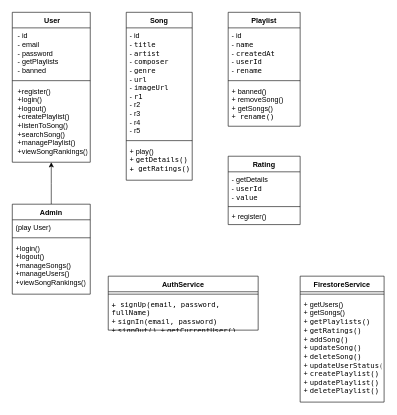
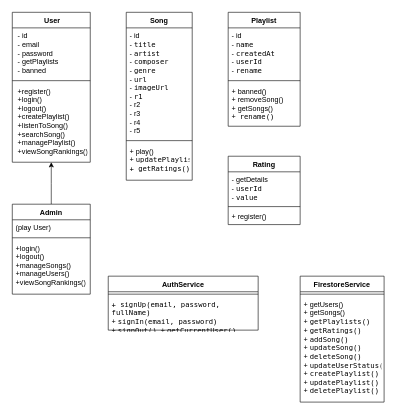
  <mxCell id="0" />
  <mxCell id="1" parent="0" />
  <mxCell id="2" style="edgeStyle=orthogonalEdgeStyle;rounded=0;orthogonalLoop=1;jettySize=auto;html=1;exitX=0.5;exitY=0;exitDx=0;exitDy=0;" edge="1" parent="1" source="7"><mxGeometry relative="1" as="geometry"><mxPoint x="160" y="310" as="sourcePoint" /><mxPoint x="85" y="270" as="targetPoint" /></mxGeometry></mxCell>
  <mxCell id="3" value="&amp;nbsp;User" style="swimlane;fontStyle=1;align=center;verticalAlign=top;childLayout=stackLayout;horizontal=1;startSize=26;horizontalStack=0;resizeParent=1;resizeParentMax=0;resizeLast=0;collapsible=1;marginBottom=0;whiteSpace=wrap;html=1;" vertex="1" parent="1"><mxGeometry x="20" y="20" width="130" height="250" as="geometry" /></mxCell>
  <mxCell id="4" value="&lt;div&gt;&amp;nbsp;- id&amp;nbsp; &amp;nbsp; &amp;nbsp;&lt;/div&gt;&lt;div&gt;&amp;nbsp;- email&lt;/div&gt;&lt;div&gt;&amp;nbsp;- password&lt;/div&gt;&lt;div&gt;&amp;nbsp;- getPlaylists&lt;/div&gt;&lt;div&gt;&amp;nbsp;- banned&lt;/div&gt;" style="text;strokeColor=none;fillColor=none;align=left;verticalAlign=top;spacingLeft=4;spacingRight=4;overflow=hidden;rotatable=0;points=[[0,0.5],[1,0.5]];portConstraint=eastwest;whiteSpace=wrap;html=1;" vertex="1" parent="3"><mxGeometry y="26" width="130" height="84" as="geometry" /></mxCell>
  <mxCell id="5" value="" style="line;strokeWidth=1;fillColor=none;align=left;verticalAlign=middle;spacingTop=-1;spacingLeft=3;spacingRight=3;rotatable=0;labelPosition=right;points=[];portConstraint=eastwest;strokeColor=inherit;" vertex="1" parent="3"><mxGeometry y="110" width="130" height="8" as="geometry" /></mxCell>
  <mxCell id="6" value="&lt;div&gt;&amp;nbsp;+register()&lt;/div&gt;&lt;div&gt;&amp;nbsp;+login()&lt;/div&gt;&lt;div&gt;&amp;nbsp;+logout()&lt;/div&gt;&lt;div&gt;&amp;nbsp;+createPlaylist()&lt;/div&gt;&lt;div&gt;&amp;nbsp;+listenToSong()&lt;/div&gt;&lt;div&gt;&amp;nbsp;+searchSong()&lt;/div&gt;&lt;div&gt;&amp;nbsp;+managePlaylist()&lt;/div&gt;&lt;div&gt;&amp;nbsp;+viewSongRankings()&lt;/div&gt;" style="text;strokeColor=none;fillColor=none;align=left;verticalAlign=top;spacingLeft=4;spacingRight=4;overflow=hidden;rotatable=0;points=[[0,0.5],[1,0.5]];portConstraint=eastwest;whiteSpace=wrap;html=1;" vertex="1" parent="3"><mxGeometry y="118" width="130" height="132" as="geometry" /></mxCell>
  <mxCell id="7" value="Admin" style="swimlane;fontStyle=1;align=center;verticalAlign=top;childLayout=stackLayout;horizontal=1;startSize=26;horizontalStack=0;resizeParent=1;resizeParentMax=0;resizeLast=0;collapsible=1;marginBottom=0;whiteSpace=wrap;html=1;" vertex="1" parent="1"><mxGeometry x="20" y="340" width="130" height="150" as="geometry" /></mxCell>
  <mxCell id="8" value="(play User)" style="text;strokeColor=none;fillColor=none;align=left;verticalAlign=top;spacingLeft=4;spacingRight=4;overflow=hidden;rotatable=0;points=[[0,0.5],[1,0.5]];portConstraint=eastwest;whiteSpace=wrap;html=1;" vertex="1" parent="7"><mxGeometry y="26" width="130" height="26" as="geometry" /></mxCell>
  <mxCell id="9" value="" style="line;strokeWidth=1;fillColor=none;align=left;verticalAlign=middle;spacingTop=-1;spacingLeft=3;spacingRight=3;rotatable=0;labelPosition=right;points=[];portConstraint=eastwest;strokeColor=inherit;" vertex="1" parent="7"><mxGeometry y="52" width="130" height="8" as="geometry" /></mxCell>
  <mxCell id="10" value="&lt;div&gt;&lt;div&gt;+login()&lt;/div&gt;&lt;div&gt;+logout()&lt;/div&gt;&lt;/div&gt;&lt;div&gt;+manageSongs()&lt;/div&gt;&lt;div&gt;+manageUsers()&lt;/div&gt;&lt;div&gt;+viewSongRankings()&lt;/div&gt;" style="text;strokeColor=none;fillColor=none;align=left;verticalAlign=top;spacingLeft=4;spacingRight=4;overflow=hidden;rotatable=0;points=[[0,0.5],[1,0.5]];portConstraint=eastwest;whiteSpace=wrap;html=1;" vertex="1" parent="7"><mxGeometry y="60" width="130" height="90" as="geometry" /></mxCell>
  <mxCell id="11" value="Song" style="swimlane;fontStyle=1;align=center;verticalAlign=top;childLayout=stackLayout;horizontal=1;startSize=26;horizontalStack=0;resizeParent=1;resizeParentMax=0;resizeLast=0;collapsible=1;marginBottom=0;whiteSpace=wrap;html=1;" vertex="1" parent="1"><mxGeometry x="210" y="20" width="110" height="280" as="geometry" /></mxCell>
  <mxCell id="12" value="&lt;code&gt;&lt;font face=&quot;Helvetica&quot;&gt;- id&lt;/font&gt;&lt;/code&gt;&lt;div&gt;&lt;font face=&quot;Helvetica&quot;&gt;-&amp;nbsp;&lt;code&gt;title&lt;/code&gt;&lt;/font&gt;&lt;/div&gt;&lt;div&gt;&lt;font face=&quot;Helvetica&quot;&gt;-&amp;nbsp;&lt;code&gt;artist&lt;/code&gt;&lt;/font&gt;&lt;/div&gt;&lt;div&gt;&lt;font face=&quot;Helvetica&quot;&gt;-&amp;nbsp;&lt;code&gt;composer&lt;/code&gt;&lt;/font&gt;&lt;/div&gt;&lt;div&gt;&lt;font face=&quot;Helvetica&quot;&gt;-&amp;nbsp;&lt;code&gt;genre&lt;/code&gt;&lt;/font&gt;&lt;/div&gt;&lt;div&gt;&lt;font face=&quot;Helvetica&quot;&gt;-&amp;nbsp;&lt;code&gt;url&lt;/code&gt;&lt;/font&gt;&lt;/div&gt;&lt;div&gt;&lt;font face=&quot;Helvetica&quot;&gt;-&amp;nbsp;&lt;code&gt;imageUrl&lt;/code&gt;&lt;/font&gt;&lt;/div&gt;&lt;div&gt;&lt;font face=&quot;Helvetica&quot;&gt;-&amp;nbsp;&lt;code&gt;r1&lt;/code&gt;&lt;/font&gt;&lt;/div&gt;&lt;div&gt;- r2&lt;/div&gt;&lt;div&gt;- r3&lt;/div&gt;&lt;div&gt;- r4&lt;/div&gt;&lt;div&gt;- r5&lt;/div&gt;" style="text;strokeColor=none;fillColor=none;align=left;verticalAlign=top;spacingLeft=4;spacingRight=4;overflow=hidden;rotatable=0;points=[[0,0.5],[1,0.5]];portConstraint=eastwest;whiteSpace=wrap;html=1;" vertex="1" parent="11"><mxGeometry y="26" width="110" height="184" as="geometry" /></mxCell>
  <mxCell id="13" value="" style="line;strokeWidth=1;fillColor=none;align=left;verticalAlign=middle;spacingTop=-1;spacingLeft=3;spacingRight=3;rotatable=0;labelPosition=right;points=[];portConstraint=eastwest;strokeColor=inherit;" vertex="1" parent="11"><mxGeometry y="210" width="110" height="8" as="geometry" /></mxCell>
- <mxCell id="14" value="+&amp;nbsp;play()&lt;div&gt;+&amp;nbsp;&lt;code style=&quot;background-color: transparent; color: light-dark(rgb(0, 0, 0), rgb(255, 255, 255));&quot;&gt;getDetails()&lt;/code&gt;&lt;/div&gt;&lt;div&gt;&lt;code style=&quot;background-color: transparent; color: light-dark(rgb(0, 0, 0), rgb(255, 255, 255));&quot;&gt;+&amp;nbsp;getRatings()&lt;/code&gt;&lt;/div&gt;" style="text;strokeColor=none;fillColor=none;align=left;verticalAlign=top;spacingLeft=4;spacingRight=4;overflow=hidden;rotatable=0;points=[[0,0.5],[1,0.5]];portConstraint=eastwest;whiteSpace=wrap;html=1;" vertex="1" parent="11"><mxGeometry y="218" width="110" height="62" as="geometry" /></mxCell>
+ <mxCell id="14" value="+&amp;nbsp;play()&lt;div&gt;+&amp;nbsp;&lt;code style=&quot;background-color: transparent; color: light-dark(rgb(0, 0, 0), rgb(255, 255, 255));&quot;&gt;updatePlaylist()&lt;/code&gt;&lt;/div&gt;&lt;div&gt;&lt;code style=&quot;background-color: transparent; color: light-dark(rgb(0, 0, 0), rgb(255, 255, 255));&quot;&gt;+&amp;nbsp;getRatings()&lt;/code&gt;&lt;/div&gt;" style="text;strokeColor=none;fillColor=none;align=left;verticalAlign=top;spacingLeft=4;spacingRight=4;overflow=hidden;rotatable=0;points=[[0,0.5],[1,0.5]];portConstraint=eastwest;whiteSpace=wrap;html=1;" vertex="1" parent="11"><mxGeometry y="218" width="110" height="62" as="geometry" /></mxCell>
  <mxCell id="15" value="Playlist" style="swimlane;fontStyle=1;align=center;verticalAlign=top;childLayout=stackLayout;horizontal=1;startSize=26;horizontalStack=0;resizeParent=1;resizeParentMax=0;resizeLast=0;collapsible=1;marginBottom=0;whiteSpace=wrap;html=1;" vertex="1" parent="1"><mxGeometry x="380" y="20" width="120" height="190" as="geometry" /></mxCell>
  <mxCell id="16" value="&lt;code&gt;&lt;font face=&quot;Helvetica&quot;&gt;- id&lt;/font&gt;&lt;/code&gt;&lt;div&gt;&lt;font face=&quot;Helvetica&quot;&gt;-&amp;nbsp;&lt;code&gt;name&lt;/code&gt;&lt;/font&gt;&lt;/div&gt;&lt;div&gt;&lt;font face=&quot;Helvetica&quot;&gt;-&amp;nbsp;&lt;code&gt;createdAt&lt;/code&gt;&lt;/font&gt;&lt;/div&gt;&lt;div&gt;&lt;font face=&quot;Helvetica&quot;&gt;-&amp;nbsp;&lt;code&gt;userId&lt;/code&gt;&lt;/font&gt;&lt;/div&gt;&lt;div&gt;&lt;font face=&quot;Helvetica&quot;&gt;-&amp;nbsp;&lt;code&gt;rename&lt;/code&gt;&lt;/font&gt;&lt;/div&gt;" style="text;strokeColor=none;fillColor=none;align=left;verticalAlign=top;spacingLeft=4;spacingRight=4;overflow=hidden;rotatable=0;points=[[0,0.5],[1,0.5]];portConstraint=eastwest;whiteSpace=wrap;html=1;" vertex="1" parent="15"><mxGeometry y="26" width="120" height="84" as="geometry" /></mxCell>
  <mxCell id="17" value="" style="line;strokeWidth=1;fillColor=none;align=left;verticalAlign=middle;spacingTop=-1;spacingLeft=3;spacingRight=3;rotatable=0;labelPosition=right;points=[];portConstraint=eastwest;strokeColor=inherit;" vertex="1" parent="15"><mxGeometry y="110" width="120" height="8" as="geometry" /></mxCell>
  <mxCell id="18" value="&lt;code&gt;&lt;font face=&quot;Helvetica&quot;&gt;+ banned()&lt;/font&gt;&lt;/code&gt;&lt;div&gt;&lt;code&gt;&lt;font face=&quot;Helvetica&quot;&gt;+&amp;nbsp;removeSong()&lt;/font&gt;&lt;/code&gt;&lt;/div&gt;&lt;div&gt;&lt;code&gt;&lt;font face=&quot;Helvetica&quot;&gt;+&amp;nbsp;getSongs()&lt;/font&gt;&lt;/code&gt;&lt;/div&gt;&lt;div&gt;+&amp;nbsp;&amp;nbsp;&lt;code&gt;rename()&lt;/code&gt;&lt;/div&gt;" style="text;strokeColor=none;fillColor=none;align=left;verticalAlign=top;spacingLeft=4;spacingRight=4;overflow=hidden;rotatable=0;points=[[0,0.5],[1,0.5]];portConstraint=eastwest;whiteSpace=wrap;html=1;" vertex="1" parent="15"><mxGeometry y="118" width="120" height="72" as="geometry" /></mxCell>
  <mxCell id="19" value="Rating " style="swimlane;fontStyle=1;align=center;verticalAlign=top;childLayout=stackLayout;horizontal=1;startSize=26;horizontalStack=0;resizeParent=1;resizeParentMax=0;resizeLast=0;collapsible=1;marginBottom=0;whiteSpace=wrap;html=1;" vertex="1" parent="1"><mxGeometry x="380" y="260" width="120" height="114" as="geometry" /></mxCell>
  <mxCell id="20" value="&lt;code&gt;&lt;font face=&quot;Helvetica&quot;&gt;- getDetails&lt;/font&gt;&lt;/code&gt;&lt;div&gt;&lt;font face=&quot;Helvetica&quot;&gt;-&amp;nbsp;&lt;code&gt;userId&lt;/code&gt;&lt;/font&gt;&lt;/div&gt;&lt;div&gt;&lt;font face=&quot;Helvetica&quot;&gt;-&amp;nbsp;&lt;code&gt;value&lt;/code&gt;&lt;/font&gt;&lt;/div&gt;" style="text;strokeColor=none;fillColor=none;align=left;verticalAlign=top;spacingLeft=4;spacingRight=4;overflow=hidden;rotatable=0;points=[[0,0.5],[1,0.5]];portConstraint=eastwest;whiteSpace=wrap;html=1;" vertex="1" parent="19"><mxGeometry y="26" width="120" height="54" as="geometry" /></mxCell>
  <mxCell id="21" value="" style="line;strokeWidth=1;fillColor=none;align=left;verticalAlign=middle;spacingTop=-1;spacingLeft=3;spacingRight=3;rotatable=0;labelPosition=right;points=[];portConstraint=eastwest;strokeColor=inherit;" vertex="1" parent="19"><mxGeometry y="80" width="120" height="8" as="geometry" /></mxCell>
  <mxCell id="22" value="&lt;font face=&quot;Helvetica&quot;&gt;+ register()&lt;/font&gt;" style="text;strokeColor=none;fillColor=none;align=left;verticalAlign=top;spacingLeft=4;spacingRight=4;overflow=hidden;rotatable=0;points=[[0,0.5],[1,0.5]];portConstraint=eastwest;whiteSpace=wrap;html=1;" vertex="1" parent="19"><mxGeometry y="88" width="120" height="26" as="geometry" /></mxCell>
  <mxCell id="23" value="AuthService " style="swimlane;fontStyle=1;align=center;verticalAlign=top;childLayout=stackLayout;horizontal=1;startSize=26;horizontalStack=0;resizeParent=1;resizeParentMax=0;resizeLast=0;collapsible=1;marginBottom=0;whiteSpace=wrap;html=1;" vertex="1" parent="1"><mxGeometry x="180" y="460" width="250" height="90" as="geometry" /></mxCell>
  <mxCell id="24" value="" style="line;strokeWidth=1;fillColor=none;align=left;verticalAlign=middle;spacingTop=-1;spacingLeft=3;spacingRight=3;rotatable=0;labelPosition=right;points=[];portConstraint=eastwest;strokeColor=inherit;" vertex="1" parent="23"><mxGeometry y="26" width="250" height="8" as="geometry" /></mxCell>
  <mxCell id="25" value="&lt;font face=&quot;Helvetica&quot;&gt;&lt;code&gt;+ signUp(email, password, fullName)&lt;/code&gt;&lt;/font&gt;&lt;div&gt;&lt;font face=&quot;Helvetica&quot;&gt;+&amp;nbsp;&lt;code&gt;signIn(email, password)&lt;/code&gt;&lt;/font&gt;&lt;div&gt;&lt;font face=&quot;Helvetica&quot;&gt;+&amp;nbsp;&lt;code&gt;signOut()&lt;/code&gt;, +&amp;nbsp;&lt;code&gt;getCurrentUser()&lt;/code&gt;&lt;/font&gt;&lt;/div&gt;&lt;/div&gt;" style="text;strokeColor=none;fillColor=none;align=left;verticalAlign=top;spacingLeft=4;spacingRight=4;overflow=hidden;rotatable=0;points=[[0,0.5],[1,0.5]];portConstraint=eastwest;whiteSpace=wrap;html=1;" vertex="1" parent="23"><mxGeometry y="34" width="250" height="56" as="geometry" /></mxCell>
  <mxCell id="26" value="FirestoreService " style="swimlane;fontStyle=1;align=center;verticalAlign=top;childLayout=stackLayout;horizontal=1;startSize=26;horizontalStack=0;resizeParent=1;resizeParentMax=0;resizeLast=0;collapsible=1;marginBottom=0;whiteSpace=wrap;html=1;" vertex="1" parent="1"><mxGeometry x="500" y="460" width="140" height="210" as="geometry" /></mxCell>
  <mxCell id="27" value="" style="line;strokeWidth=1;fillColor=none;align=left;verticalAlign=middle;spacingTop=-1;spacingLeft=3;spacingRight=3;rotatable=0;labelPosition=right;points=[];portConstraint=eastwest;strokeColor=inherit;" vertex="1" parent="26"><mxGeometry y="26" width="140" height="8" as="geometry" /></mxCell>
  <mxCell id="28" value="&lt;code&gt;&lt;font face=&quot;Helvetica&quot;&gt;+ getUsers()&lt;/font&gt;&lt;/code&gt;&lt;div&gt;&lt;code&gt;&lt;font face=&quot;Helvetica&quot;&gt;+&amp;nbsp;getSongs()&lt;/font&gt;&lt;/code&gt;&lt;/div&gt;&lt;div&gt;&lt;font face=&quot;Helvetica&quot;&gt;+&amp;nbsp;&lt;code&gt;getPlaylists()&lt;/code&gt;&lt;/font&gt;&lt;/div&gt;&lt;div&gt;&lt;font face=&quot;Helvetica&quot;&gt;+&amp;nbsp;&lt;code&gt;getRatings()&lt;/code&gt;&lt;/font&gt;&lt;/div&gt;&lt;div&gt;&lt;font face=&quot;Helvetica&quot;&gt;+&amp;nbsp;&lt;code&gt;addSong()&lt;/code&gt;&lt;/font&gt;&lt;/div&gt;&lt;div&gt;&lt;font face=&quot;Helvetica&quot;&gt;+&amp;nbsp;&lt;code&gt;updateSong()&lt;/code&gt;&lt;/font&gt;&lt;/div&gt;&lt;div&gt;&lt;font face=&quot;Helvetica&quot;&gt;+&amp;nbsp;&lt;code&gt;deleteSong()&lt;/code&gt;&lt;/font&gt;&lt;/div&gt;&lt;div&gt;&lt;font face=&quot;Helvetica&quot;&gt;+&amp;nbsp;&lt;code&gt;updateUserStatus()&lt;/code&gt;&lt;/font&gt;&lt;/div&gt;&lt;div&gt;&lt;font face=&quot;Helvetica&quot;&gt;+&amp;nbsp;&lt;code&gt;createPlaylist()&lt;/code&gt;&lt;/font&gt;&lt;/div&gt;&lt;div&gt;&lt;font face=&quot;Helvetica&quot;&gt;+&amp;nbsp;&lt;code&gt;updatePlaylist()&lt;/code&gt;&lt;/font&gt;&lt;/div&gt;&lt;div&gt;&lt;font face=&quot;Helvetica&quot;&gt;+&amp;nbsp;&lt;code style=&quot;&quot;&gt;deletePlaylist()&lt;/code&gt;&lt;/font&gt;&lt;/div&gt;" style="text;strokeColor=none;fillColor=none;align=left;verticalAlign=top;spacingLeft=4;spacingRight=4;overflow=hidden;rotatable=0;points=[[0,0.5],[1,0.5]];portConstraint=eastwest;whiteSpace=wrap;html=1;" vertex="1" parent="26"><mxGeometry y="34" width="140" height="176" as="geometry" /></mxCell>
